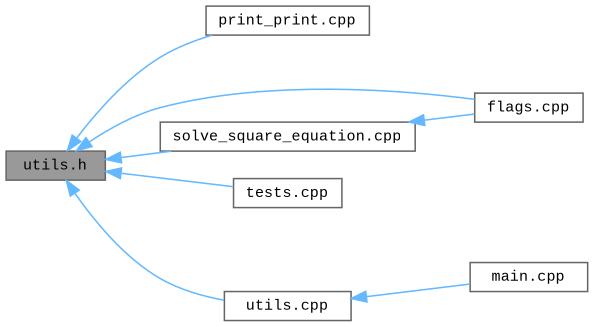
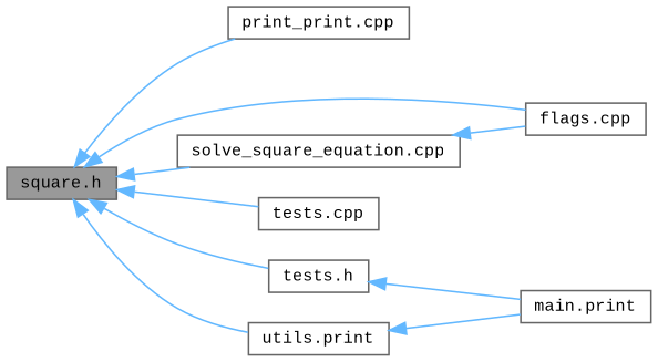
  digraph {
    fontname="Liberation Mono"
    rankdir=LR
    node [color=grey40 fillcolor=white fontname="Liberation Mono" fontsize=10 shape=box style=filled]
    edge [color=steelblue1 dir=back fontname="Liberation Mono" fontsize=10 labelfontname=FreeSans labelfontsize=10 style=solid]
-   n1 [color=gray40 fillcolor=grey60 fontcolor=black height=0.2 label="utils.h" width=0.4]
+   n1 [color=gray40 fillcolor=grey60 fontcolor=black height=0.2 label="square.h" width=0.4]
    n2 [height=0.2 label="print_print.cpp" width=0.4]
    n3 [height=0.2 label="flags.cpp" width=0.4]
    n4 [height=0.2 label="solve_square_equation.cpp" width=0.4]
    n5 [height=0.2 label="tests.cpp" width=0.4]
-   n7 [height=0.2 label="utils.cpp" width=0.4]
-   n8 [height=0.2 label="main.cpp" width=0.4]
+   n6 [height=0.2 label="tests.h" width=0.4]
+   n7 [height=0.2 label="utils.print" width=0.4]
+   n8 [height=0.2 label="main.print" width=0.4]
    n1 -> n2
    n1 -> n3
    n1 -> n4
    n1 -> n5
+   n1 -> n6
    n1 -> n7
    n4 -> n3
+   n6 -> n8
    n7 -> n8
  }
